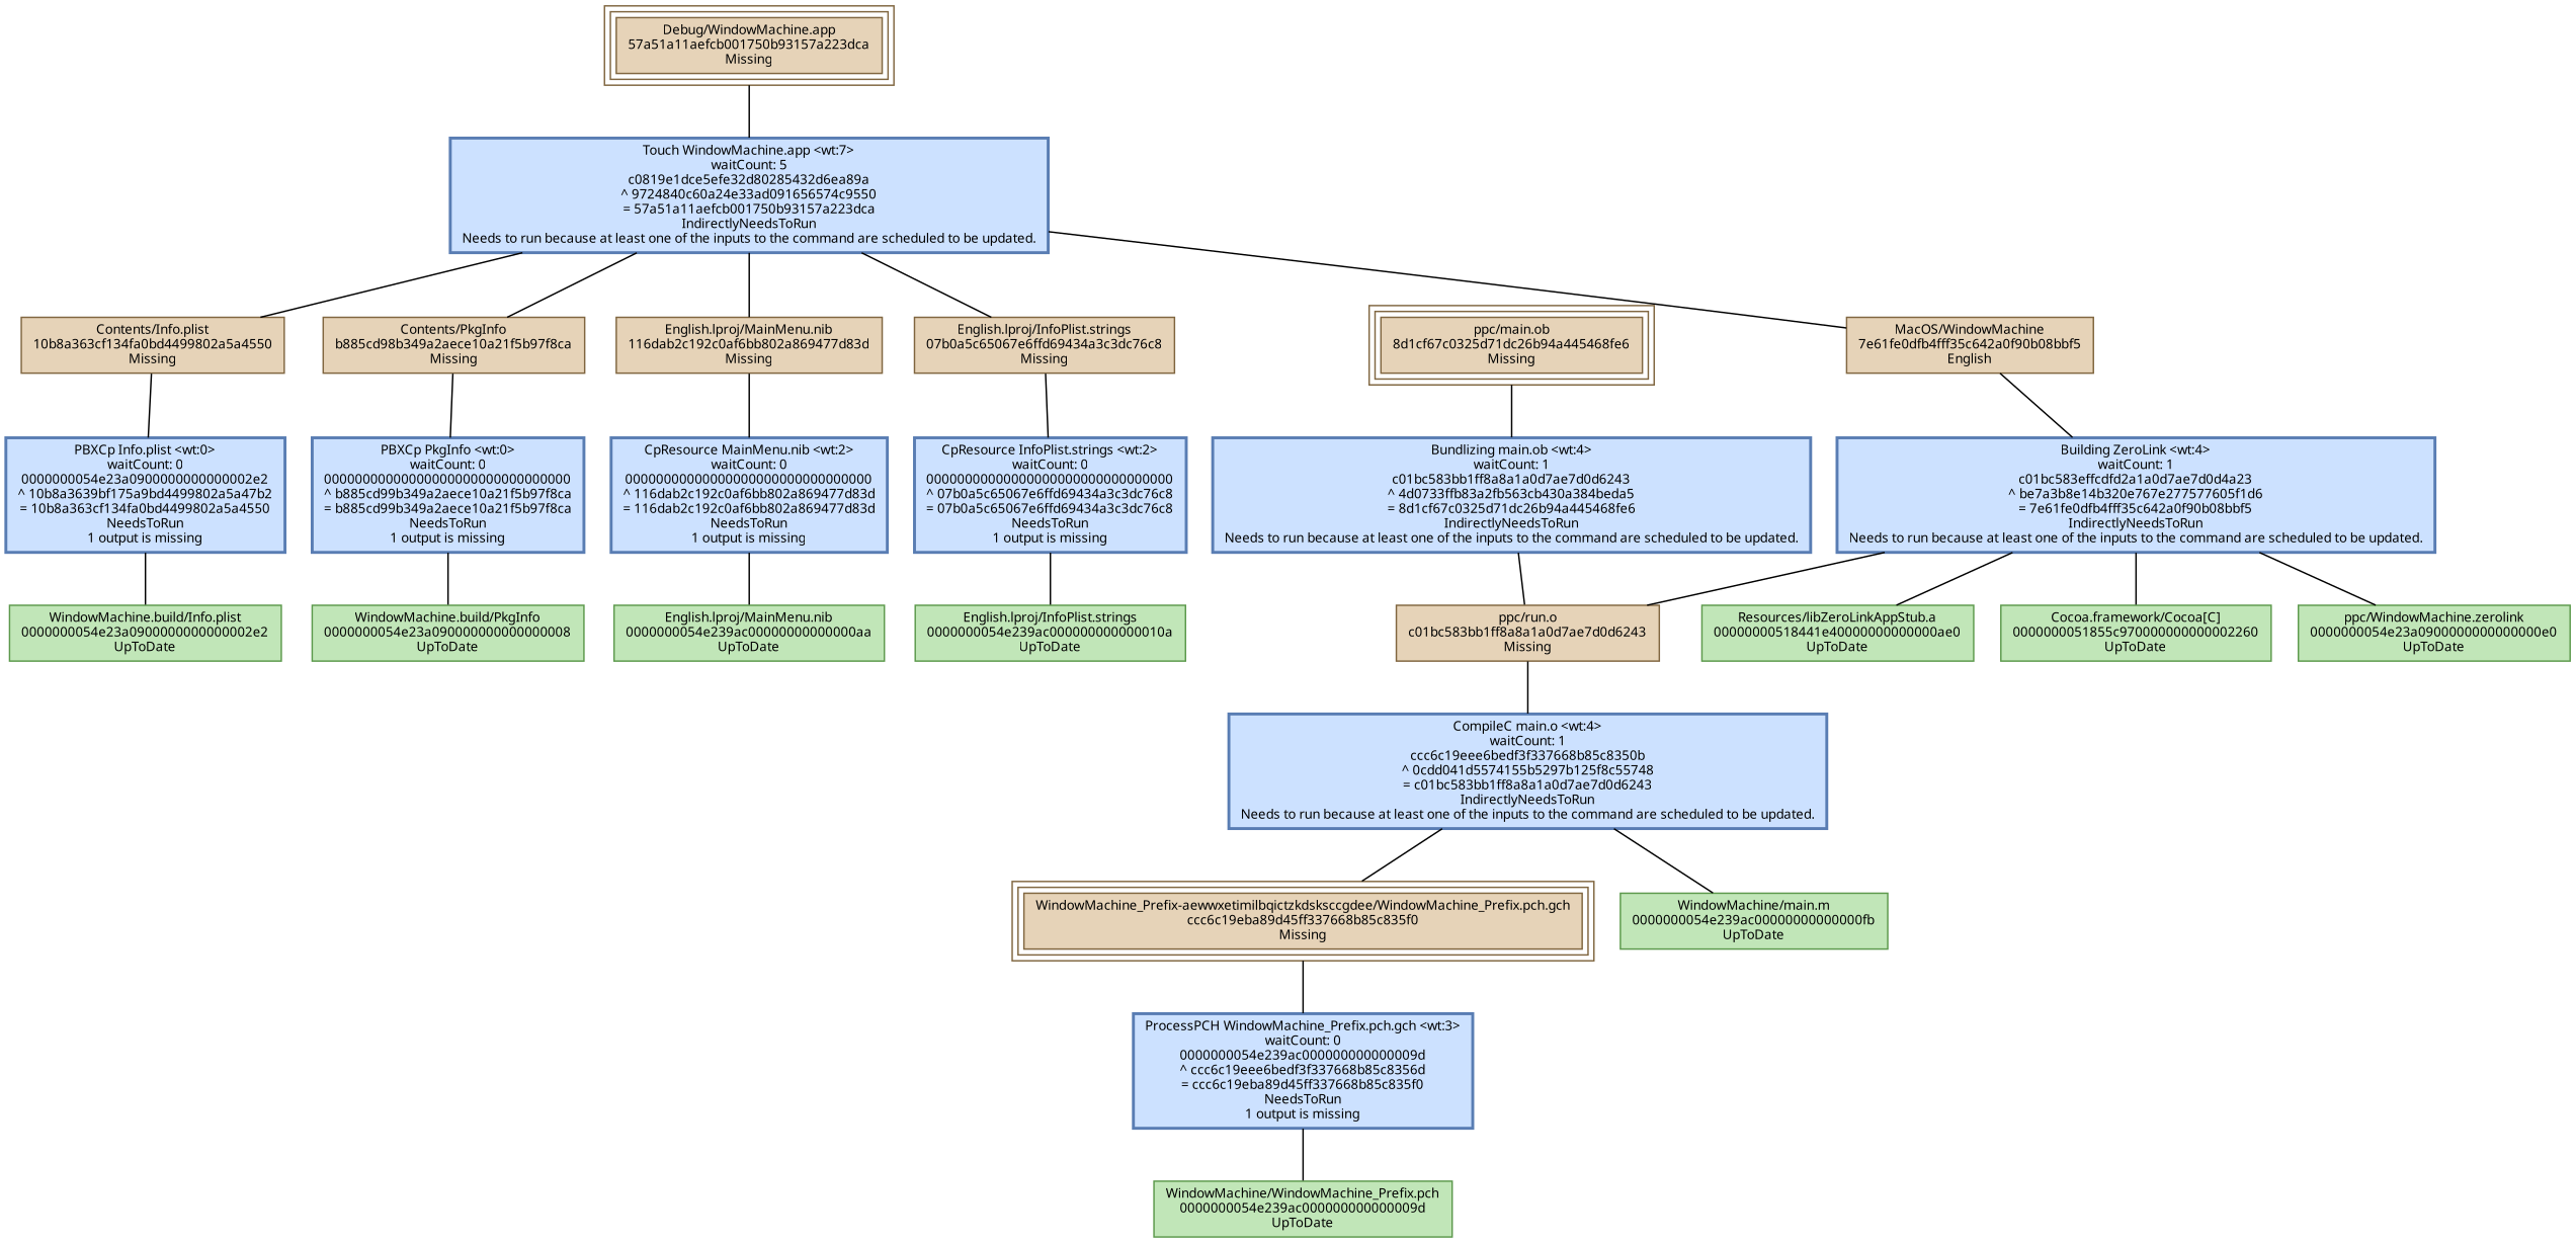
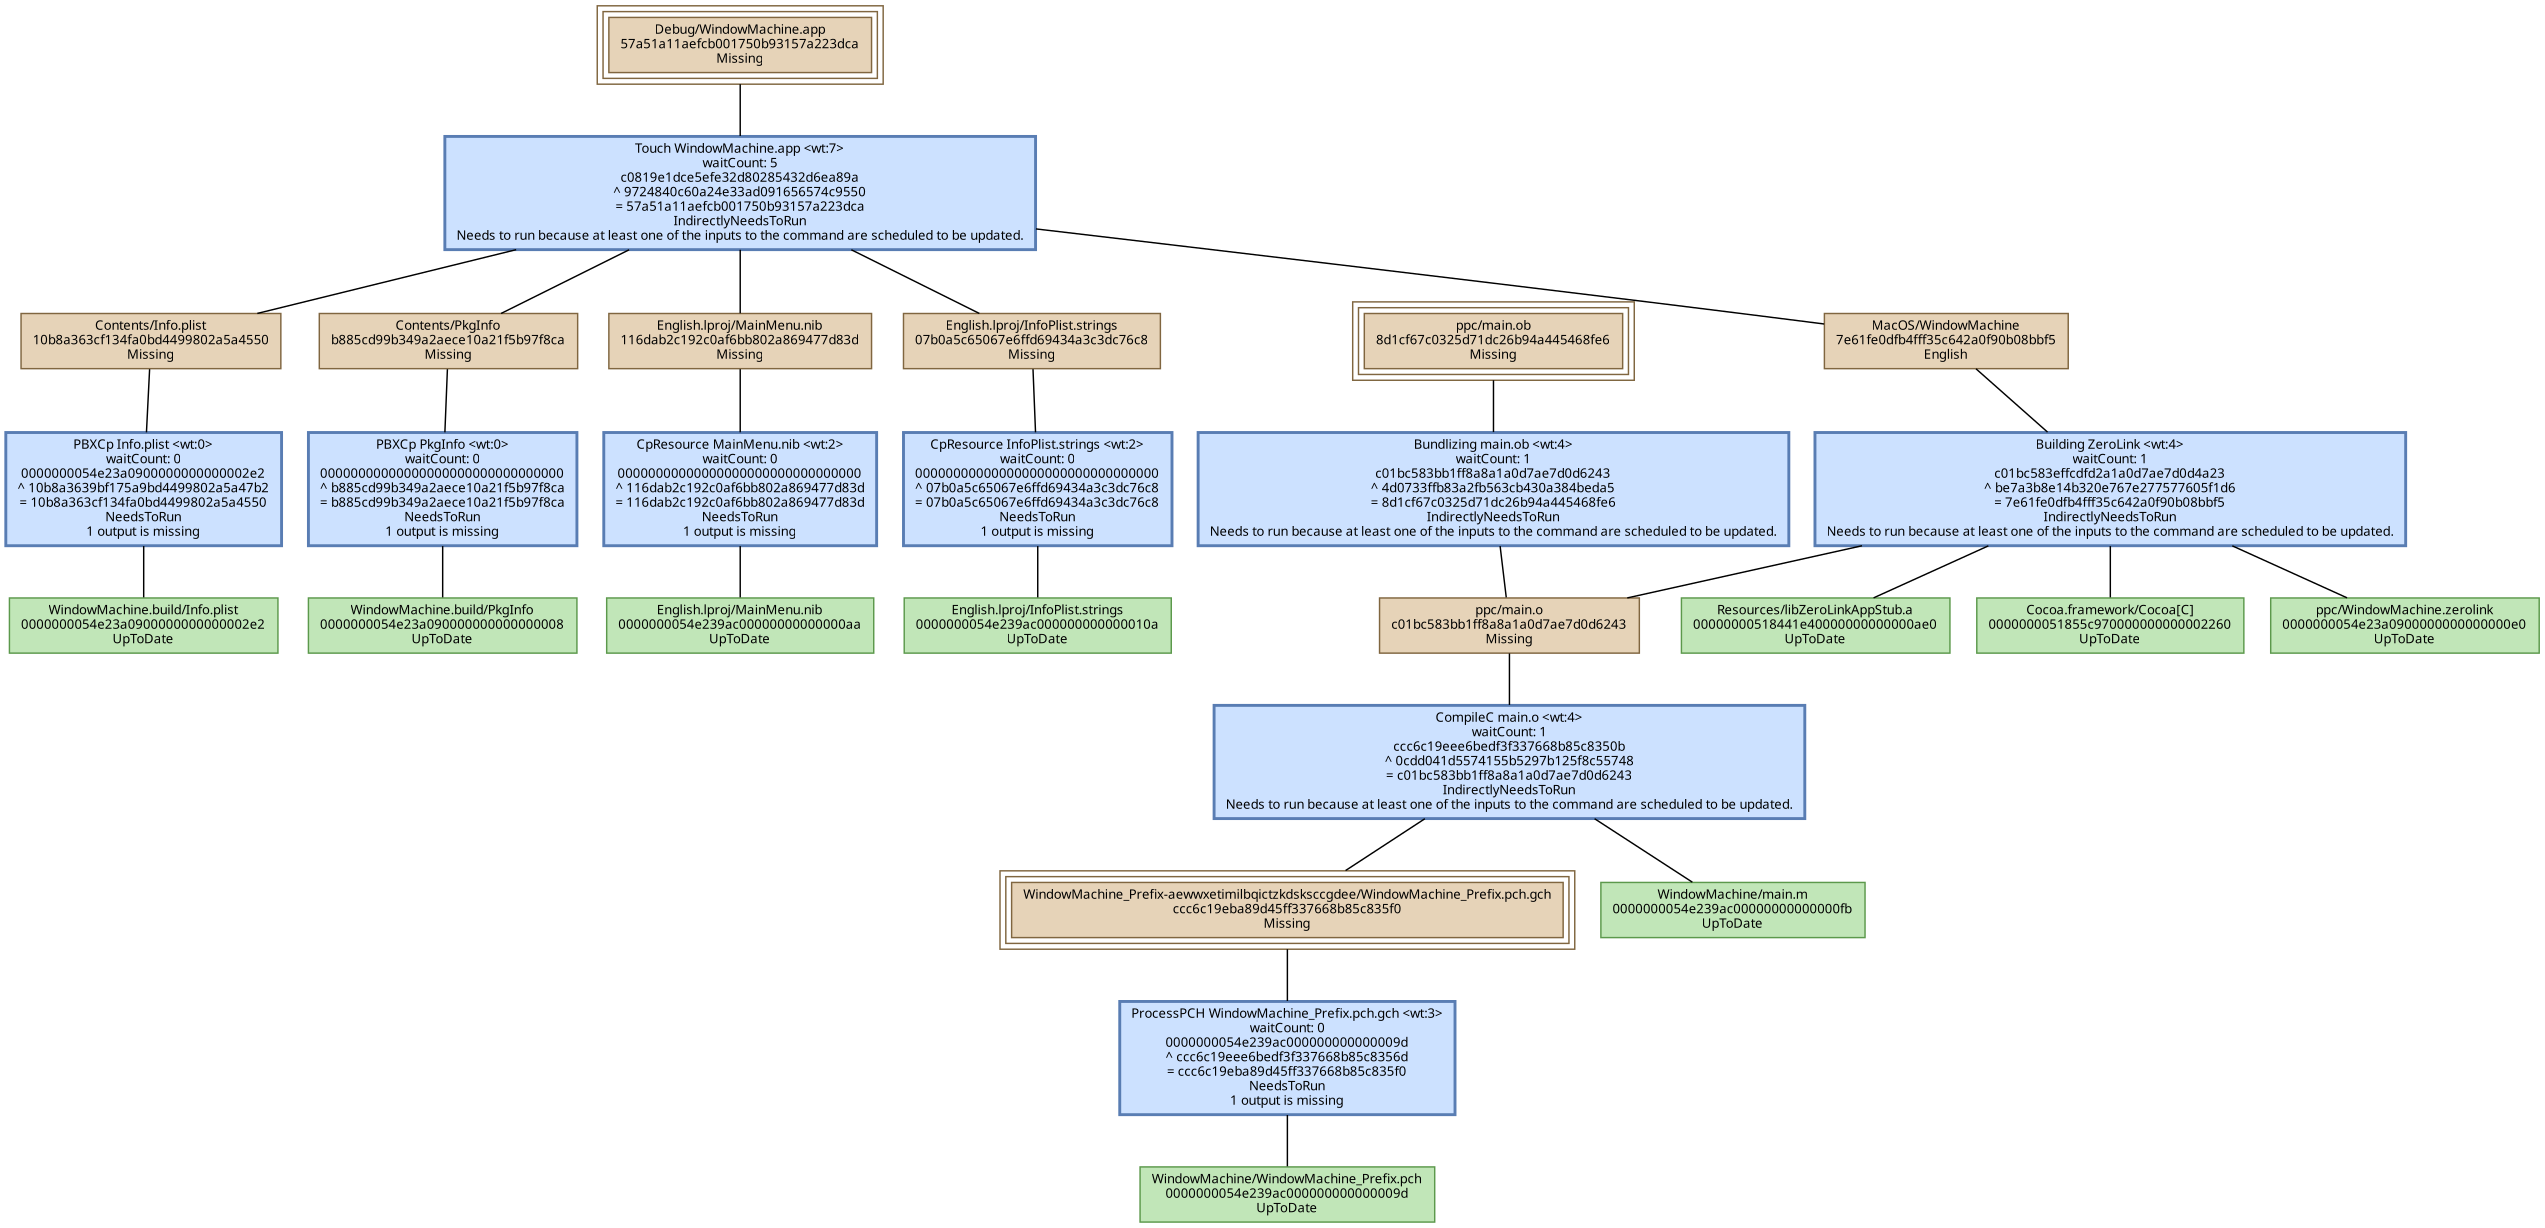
  digraph {
    concentrate=false
    fontname="Noto Sans"
    node [color="0.1 0.5 0.5" fillcolor="0.1 0.2 0.9" fontname="Noto Sans" fontsize=9 shape=box style=filled]
    edge [arrowhead=none arrowtail=normal color=black fontname="Noto Sans" style=solid]
    n1 [label="Debug/WindowMachine.app\n57a51a11aefcb001750b93157a223dca\nMissing" peripheries=3]
    n2 [color="0.6 0.5 0.7" fillcolor="0.6 0.2 1.0" label="Touch WindowMachine.app <wt:7>\nwaitCount: 5\nc0819e1dce5efe32d80285432d6ea89a\n^ 9724840c60a24e33ad091656574c9550\n= 57a51a11aefcb001750b93157a223dca\nIndirectlyNeedsToRun\nNeeds to run because at least one of the inputs to the command are scheduled to be updated." style="filled,bold"]
    n3 [label="Contents/Info.plist\n10b8a363cf134fa0bd4499802a5a4550\nMissing"]
-   n4 [label="Contents/PkgInfo\nb885cd98b349a2aece10a21f5b97f8ca\nMissing"]
+   n4 [label="Contents/PkgInfo\nb885cd99b349a2aece10a21f5b97f8ca\nMissing"]
    n5 [label="English.lproj/MainMenu.nib\n116dab2c192c0af6bb802a869477d83d\nMissing"]
    n6 [label="English.lproj/InfoPlist.strings\n07b0a5c65067e6ffd69434a3c3dc76c8\nMissing"]
    n7 [label="MacOS/WindowMachine\n7e61fe0dfb4fff35c642a0f90b08bbf5\nEnglish"]
    n8 [color="0.6 0.5 0.7" fillcolor="0.6 0.2 1.0" label="PBXCp Info.plist <wt:0>\nwaitCount: 0\n0000000054e23a0900000000000002e2\n^ 10b8a3639bf175a9bd4499802a5a47b2\n= 10b8a363cf134fa0bd4499802a5a4550\nNeedsToRun\n1 output is missing" style="filled,bold"]
    n9 [color="0.3 0.5 0.6" fillcolor="0.3 0.2 0.9" label="WindowMachine.build/Info.plist\n0000000054e23a0900000000000002e2\nUpToDate"]
    n10 [color="0.6 0.5 0.7" fillcolor="0.6 0.2 1.0" label="PBXCp PkgInfo <wt:0>\nwaitCount: 0\n00000000000000000000000000000000\n^ b885cd99b349a2aece10a21f5b97f8ca\n= b885cd99b349a2aece10a21f5b97f8ca\nNeedsToRun\n1 output is missing" style="filled,bold"]
    n11 [color="0.3 0.5 0.6" fillcolor="0.3 0.2 0.9" label="WindowMachine.build/PkgInfo\n0000000054e23a090000000000000008\nUpToDate"]
    n12 [color="0.6 0.5 0.7" fillcolor="0.6 0.2 1.0" label="CpResource MainMenu.nib <wt:2>\nwaitCount: 0\n00000000000000000000000000000000\n^ 116dab2c192c0af6bb802a869477d83d\n= 116dab2c192c0af6bb802a869477d83d\nNeedsToRun\n1 output is missing" style="filled,bold"]
    n13 [color="0.3 0.5 0.6" fillcolor="0.3 0.2 0.9" label="English.lproj/MainMenu.nib\n0000000054e239ac00000000000000aa\nUpToDate"]
    n14 [color="0.6 0.5 0.7" fillcolor="0.6 0.2 1.0" label="CpResource InfoPlist.strings <wt:2>\nwaitCount: 0\n00000000000000000000000000000000\n^ 07b0a5c65067e6ffd69434a3c3dc76c8\n= 07b0a5c65067e6ffd69434a3c3dc76c8\nNeedsToRun\n1 output is missing" style="filled,bold"]
    n15 [color="0.3 0.5 0.6" fillcolor="0.3 0.2 0.9" label="English.lproj/InfoPlist.strings\n0000000054e239ac000000000000010a\nUpToDate"]
-   n16 [label="ppc/run.o\nc01bc583bb1ff8a8a1a0d7ae7d0d6243\nMissing"]
+   n16 [label="ppc/main.o\nc01bc583bb1ff8a8a1a0d7ae7d0d6243\nMissing"]
    n17 [color="0.6 0.5 0.7" fillcolor="0.6 0.2 1.0" label="CompileC main.o <wt:4>\nwaitCount: 1\nccc6c19eee6bedf3f337668b85c8350b\n^ 0cdd041d5574155b5297b125f8c55748\n= c01bc583bb1ff8a8a1a0d7ae7d0d6243\nIndirectlyNeedsToRun\nNeeds to run because at least one of the inputs to the command are scheduled to be updated." style="filled,bold"]
    n18 [label="WindowMachine_Prefix-aewwxetimilbqictzkdsksccgdee/WindowMachine_Prefix.pch.gch\nccc6c19eba89d45ff337668b85c835f0\nMissing" peripheries=3]
    n19 [color="0.3 0.5 0.6" fillcolor="0.3 0.2 0.9" label="WindowMachine/main.m\n0000000054e239ac00000000000000fb\nUpToDate"]
    n20 [color="0.3 0.5 0.6" fillcolor="0.3 0.2 0.9" label="WindowMachine/WindowMachine_Prefix.pch\n0000000054e239ac000000000000009d\nUpToDate"]
    n21 [color="0.6 0.5 0.7" fillcolor="0.6 0.2 1.0" label="ProcessPCH WindowMachine_Prefix.pch.gch <wt:3>\nwaitCount: 0\n0000000054e239ac000000000000009d\n^ ccc6c19eee6bedf3f337668b85c8356d\n= ccc6c19eba89d45ff337668b85c835f0\nNeedsToRun\n1 output is missing" style="filled,bold"]
    n22 [color="0.6 0.5 0.7" fillcolor="0.6 0.2 1.0" label="Building ZeroLink <wt:4>\nwaitCount: 1\nc01bc583effcdfd2a1a0d7ae7d0d4a23\n^ be7a3b8e14b320e767e277577605f1d6\n= 7e61fe0dfb4fff35c642a0f90b08bbf5\nIndirectlyNeedsToRun\nNeeds to run because at least one of the inputs to the command are scheduled to be updated." style="filled,bold"]
    n23 [color="0.3 0.5 0.6" fillcolor="0.3 0.2 0.9" label="Resources/libZeroLinkAppStub.a\n00000000518441e40000000000000ae0\nUpToDate"]
    n24 [color="0.3 0.5 0.6" fillcolor="0.3 0.2 0.9" label="Cocoa.framework/Cocoa[C]\n0000000051855c970000000000002260\nUpToDate"]
    n25 [color="0.3 0.5 0.6" fillcolor="0.3 0.2 0.9" label="ppc/WindowMachine.zerolink\n0000000054e23a0900000000000000e0\nUpToDate"]
    n26 [label="ppc/main.ob\n8d1cf67c0325d71dc26b94a445468fe6\nMissing" peripheries=3]
    n27 [color="0.6 0.5 0.7" fillcolor="0.6 0.2 1.0" label="Bundlizing main.ob <wt:4>\nwaitCount: 1\nc01bc583bb1ff8a8a1a0d7ae7d0d6243\n^ 4d0733ffb83a2fb563cb430a384beda5\n= 8d1cf67c0325d71dc26b94a445468fe6\nIndirectlyNeedsToRun\nNeeds to run because at least one of the inputs to the command are scheduled to be updated." style="filled,bold"]
    n1 -> n2
    n2 -> n3
    n2 -> n4
    n2 -> n5
    n2 -> n6
    n2 -> n7
    n3 -> n8
    n4 -> n10
    n5 -> n12
    n6 -> n14
    n7 -> n22
    n8 -> n9
    n10 -> n11
    n12 -> n13
    n14 -> n15
    n16 -> n17
    n17 -> n18
    n17 -> n19
    n18 -> n21
    n21 -> n20
    n22 -> n16
    n22 -> n23
    n22 -> n24
    n22 -> n25
    n26 -> n27
    n27 -> n16
  }
